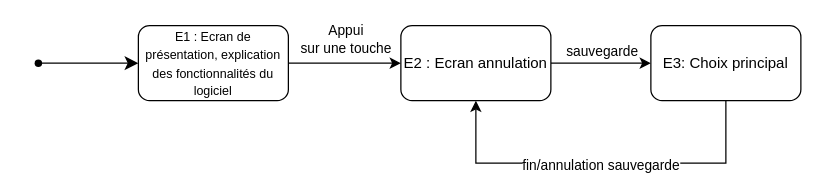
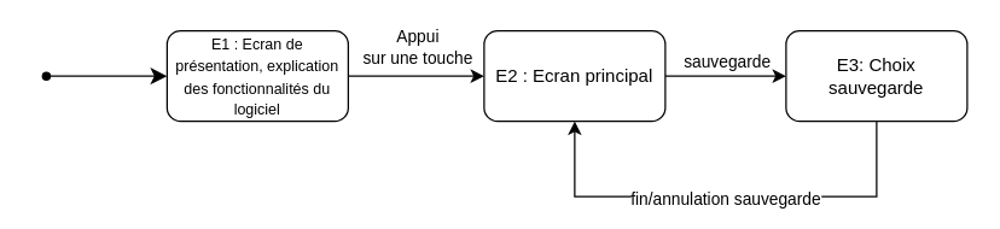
  <mxCell id="0" />
  <mxCell id="1" parent="0" />
  <mxCell id="2" style="edgeStyle=orthogonalEdgeStyle;rounded=0;orthogonalLoop=1;jettySize=auto;html=1;exitX=1;exitY=0.5;exitDx=0;exitDy=0;entryX=0;entryY=0.5;entryDx=0;entryDy=0;" edge="1" parent="1" source="4" target="7"><mxGeometry relative="1" as="geometry" /></mxCell>
  <mxCell id="3" value="Appui&lt;div&gt;sur une touche&lt;/div&gt;" style="edgeLabel;html=1;align=center;verticalAlign=middle;resizable=0;points=[];" vertex="1" connectable="0" parent="2"><mxGeometry x="0.249" relative="1" as="geometry"><mxPoint x="-11" y="-20" as="offset" /></mxGeometry></mxCell>
  <mxCell id="4" value="&lt;font style=&quot;font-size: 10px;&quot;&gt;E1 : Ecran de présentation, explication des fonctionnalités du logiciel&lt;/font&gt;" style="rounded=1;whiteSpace=wrap;html=1;" vertex="1" parent="1"><mxGeometry x="110" y="20" width="120" height="60" as="geometry" /></mxCell>
  <mxCell id="5" style="edgeStyle=orthogonalEdgeStyle;rounded=0;orthogonalLoop=1;jettySize=auto;html=1;exitX=1;exitY=0.5;exitDx=0;exitDy=0;entryX=0;entryY=0.5;entryDx=0;entryDy=0;" edge="1" parent="1" source="7" target="12"><mxGeometry relative="1" as="geometry" /></mxCell>
  <mxCell id="6" value="sauvegarde" style="edgeLabel;html=1;align=center;verticalAlign=middle;resizable=0;points=[];" vertex="1" connectable="0" parent="5"><mxGeometry x="0.19" y="1" relative="1" as="geometry"><mxPoint x="-8" y="-9" as="offset" /></mxGeometry></mxCell>
- <mxCell id="7" value="E2 : Ecran annulation" style="rounded=1;whiteSpace=wrap;html=1;" vertex="1" parent="1"><mxGeometry x="320" y="20" width="120" height="60" as="geometry" /></mxCell>
+ <mxCell id="7" value="E2 : Ecran principal" style="rounded=1;whiteSpace=wrap;html=1;" vertex="1" parent="1"><mxGeometry x="320" y="20" width="120" height="60" as="geometry" /></mxCell>
  <mxCell id="8" value="" style="shape=waypoint;sketch=0;fillStyle=solid;size=6;pointerEvents=1;points=[];fillColor=none;resizable=0;rotatable=0;perimeter=centerPerimeter;snapToPoint=1;" vertex="1" parent="1"><mxGeometry x="20" y="40" width="20" height="20" as="geometry" /></mxCell>
  <mxCell id="9" value="" style="edgeStyle=segmentEdgeStyle;endArrow=classic;html=1;curved=0;rounded=0;endSize=8;startSize=8;exitX=0.767;exitY=0.5;exitDx=0;exitDy=0;exitPerimeter=0;entryX=0;entryY=0.5;entryDx=0;entryDy=0;" edge="1" parent="1" source="8"><mxGeometry width="50" height="50" relative="1" as="geometry"><mxPoint x="240" y="30" as="sourcePoint" /><mxPoint x="110" y="50" as="targetPoint" /></mxGeometry></mxCell>
  <mxCell id="10" style="edgeStyle=orthogonalEdgeStyle;rounded=0;orthogonalLoop=1;jettySize=auto;html=1;exitX=0.5;exitY=1;exitDx=0;exitDy=0;entryX=0.5;entryY=1;entryDx=0;entryDy=0;" edge="1" parent="1" source="12" target="7"><mxGeometry relative="1" as="geometry"><mxPoint x="580" y="110" as="sourcePoint" /><mxPoint x="380" y="110" as="targetPoint" /><Array as="points"><mxPoint x="580" y="130" /><mxPoint x="380" y="130" /></Array></mxGeometry></mxCell>
  <mxCell id="11" value="fin/annulation sauvegarde" style="edgeLabel;html=1;align=center;verticalAlign=middle;resizable=0;points=[];" vertex="1" connectable="0" parent="10"><mxGeometry x="0.005" y="1" relative="1" as="geometry"><mxPoint as="offset" /></mxGeometry></mxCell>
- <mxCell id="12" value="E3: Choix principal" style="rounded=1;whiteSpace=wrap;html=1;" vertex="1" parent="1"><mxGeometry x="520" y="20" width="120" height="60" as="geometry" /></mxCell>
+ <mxCell id="12" value="E3: Choix sauvegarde" style="rounded=1;whiteSpace=wrap;html=1;" vertex="1" parent="1"><mxGeometry x="520" y="20" width="120" height="60" as="geometry" /></mxCell>
